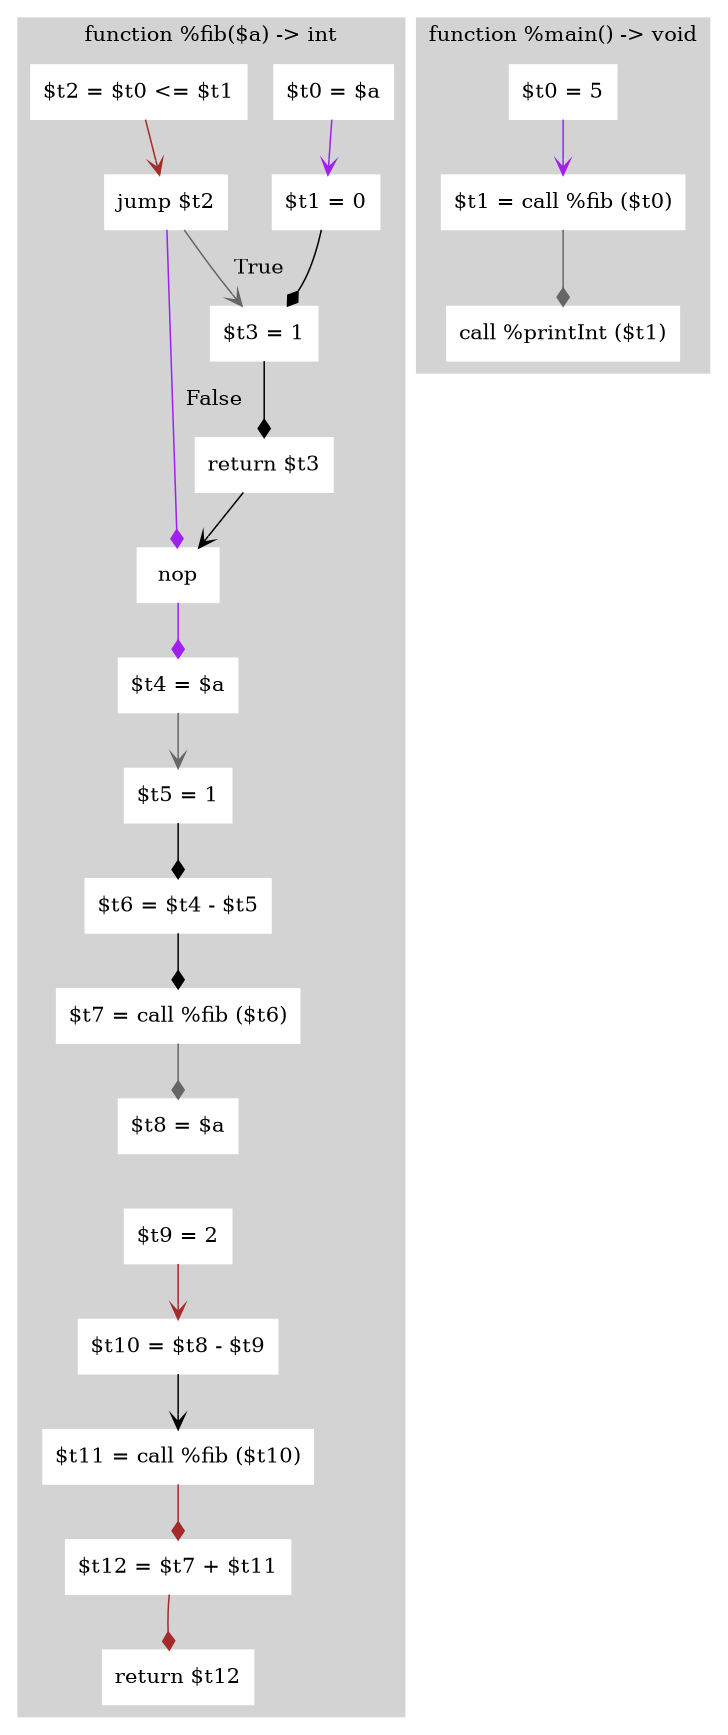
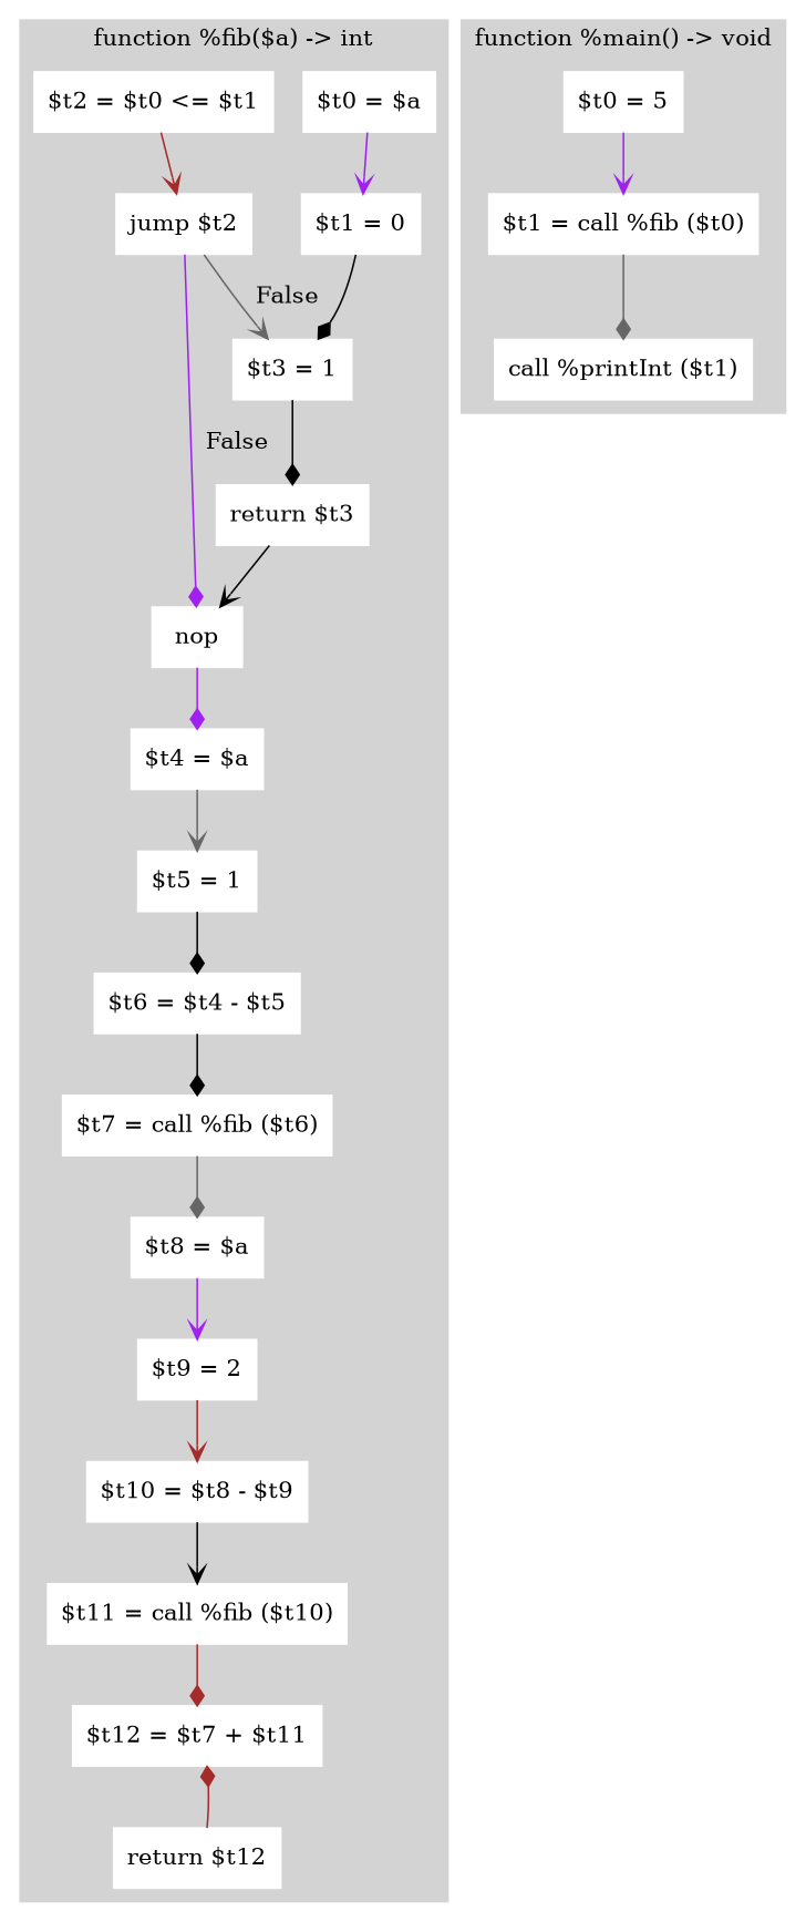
  digraph {
    node [color=white shape=rectangle style=filled]
    edge [arrowhead=diamond color=black]
    n1 [label="$t0 = $a"]
    n2 [label="$t1 = 0"]
    n3 [label="$t2 = $t0 <= $t1"]
    n4 [label="jump $t2"]
    n5 [label="$t3 = 1"]
    n6 [label=nop]
    n7 [label="return $t3"]
    n8 [label="$t4 = $a"]
    n9 [label="$t5 = 1"]
    n10 [label="$t6 = $t4 - $t5"]
    n11 [label="$t7 = call %fib ($t6)"]
    n12 [label="$t8 = $a"]
    n13 [label="$t9 = 2"]
    n14 [label="$t10 = $t8 - $t9"]
    n15 [label="$t11 = call %fib ($t10)"]
    n16 [label="$t12 = $t7 + $t11"]
    n17 [label="return $t12"]
    n18 [label="$t0 = 5"]
    n19 [label="$t1 = call %fib ($t0)"]
    n20 [label="call %printInt ($t1)"]
    subgraph cluster_1 {
      color=lightgrey
      label="function %fib($a) -> int"
      style=filled
      n1
      n2
      n3
      n4
      n5
      n6
      n7
      n8
      n9
      n10
      n11
      n12
      n13
      n14
      n15
      n16
      n17
    }
    subgraph cluster_2 {
      color=lightgrey
      label="function %main() -> void"
      style=filled
      n18
      n19
      n20
    }
    n1 -> n2 [arrowhead=vee color=purple]
    n2 -> n5
    n3 -> n4 [arrowhead=vee color=brown]
-   n4 -> n5 [arrowhead=vee color=gray40 label="  True  "]
+   n4 -> n5 [arrowhead=vee color=gray40 label="  False  "]
    n4 -> n6 [color=purple label="  False  "]
    n5 -> n7
    n6 -> n8 [color=purple]
    n7 -> n6 [arrowhead=vee]
    n8 -> n9 [arrowhead=vee color=gray40]
    n9 -> n10
    n10 -> n11
    n11 -> n12 [color=gray40]
+   n12 -> n13 [arrowhead=vee color=purple]
    n13 -> n14 [arrowhead=vee color=brown]
    n14 -> n15 [arrowhead=vee]
    n15 -> n16 [color=brown]
-   n16 -> n17 [color=brown]
+   n17 -> n16 [color=brown]
    n18 -> n19 [arrowhead=vee color=purple]
    n19 -> n20 [color=gray40]
  }
